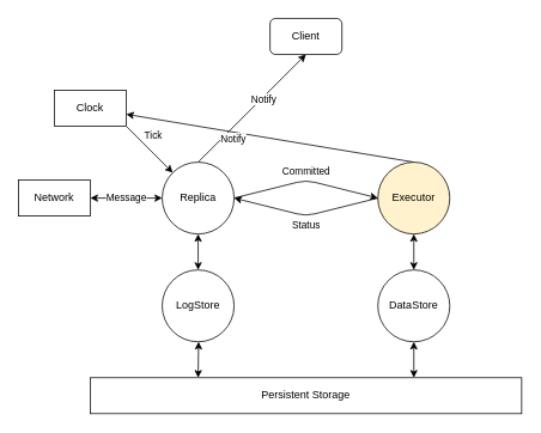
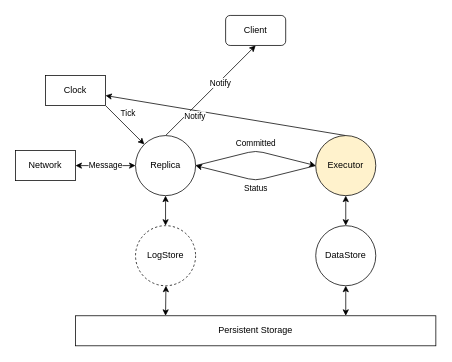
  <mxCell id="0" />
  <mxCell id="1" parent="0" />
  <mxCell id="2" value="Persistent Storage" style="rounded=0;whiteSpace=wrap;html=1;" parent="1" vertex="1"><mxGeometry x="100" y="420" width="480" height="40" as="geometry" /></mxCell>
  <mxCell id="3" style="edgeStyle=none;html=1;entryX=0.25;entryY=0;entryDx=0;entryDy=0;startArrow=classic;startFill=1;" parent="1" source="4" target="2" edge="1"><mxGeometry relative="1" as="geometry" /></mxCell>
- <mxCell id="4" value="LogStore" style="ellipse;whiteSpace=wrap;html=1;aspect=fixed;" parent="1" vertex="1"><mxGeometry x="180" y="300" width="80" height="80" as="geometry" /></mxCell>
+ <mxCell id="4" value="LogStore" style="ellipse;whiteSpace=wrap;html=1;aspect=fixed;dashed=1;" parent="1" vertex="1"><mxGeometry x="180" y="300" width="80" height="80" as="geometry" /></mxCell>
  <mxCell id="5" style="edgeStyle=none;html=1;entryX=0.75;entryY=0;entryDx=0;entryDy=0;startArrow=classic;startFill=1;" parent="1" source="6" target="2" edge="1"><mxGeometry relative="1" as="geometry" /></mxCell>
  <mxCell id="6" value="DataStore" style="ellipse;whiteSpace=wrap;html=1;aspect=fixed;" parent="1" vertex="1"><mxGeometry x="420" y="300" width="80" height="80" as="geometry" /></mxCell>
  <mxCell id="7" style="edgeStyle=none;html=1;entryX=0.5;entryY=0;entryDx=0;entryDy=0;startArrow=classic;startFill=1;" parent="1" source="11" target="4" edge="1"><mxGeometry relative="1" as="geometry" /></mxCell>
  <mxCell id="8" value="Notify" style="edgeStyle=none;html=1;startArrow=none;startFill=0;exitX=0.5;exitY=0;exitDx=0;exitDy=0;entryX=0.5;entryY=1;entryDx=0;entryDy=0;" parent="1" source="11" target="17" edge="1"><mxGeometry x="0.185" y="-2" relative="1" as="geometry"><mxPoint x="220" y="60" as="targetPoint" /><mxPoint as="offset" /></mxGeometry></mxCell>
  <mxCell id="9" value="Committed" style="edgeStyle=none;html=1;exitX=1;exitY=0.5;exitDx=0;exitDy=0;startArrow=none;startFill=0;entryX=0;entryY=0.5;entryDx=0;entryDy=0;" parent="1" source="11" target="15" edge="1"><mxGeometry y="10" relative="1" as="geometry"><Array as="points"><mxPoint x="340" y="200" /></Array><mxPoint x="-2" as="offset" /></mxGeometry></mxCell>
  <mxCell id="10" value="Message" style="edgeStyle=none;html=1;exitX=0;exitY=0.5;exitDx=0;exitDy=0;entryX=1;entryY=0.5;entryDx=0;entryDy=0;startArrow=classic;startFill=1;" parent="1" source="11" target="18" edge="1"><mxGeometry relative="1" as="geometry" /></mxCell>
  <mxCell id="11" value="Replica" style="ellipse;whiteSpace=wrap;html=1;aspect=fixed;" parent="1" vertex="1"><mxGeometry x="180" y="180" width="80" height="80" as="geometry" /></mxCell>
  <mxCell id="12" style="edgeStyle=none;html=1;entryX=0.5;entryY=0;entryDx=0;entryDy=0;startArrow=classic;startFill=1;" parent="1" source="15" target="6" edge="1"><mxGeometry relative="1" as="geometry" /></mxCell>
  <mxCell id="13" value="Notify" style="edgeStyle=none;html=1;startArrow=none;startFill=0;exitX=0.5;exitY=0;exitDx=0;exitDy=0;" parent="1" source="15" target="19" edge="1"><mxGeometry x="0.25" y="7" relative="1" as="geometry"><mxPoint x="460" y="60" as="targetPoint" /><mxPoint as="offset" /></mxGeometry></mxCell>
  <mxCell id="14" value="Status" style="edgeStyle=none;html=1;exitX=0;exitY=0.5;exitDx=0;exitDy=0;entryX=1;entryY=0.5;entryDx=0;entryDy=0;startArrow=none;startFill=0;" parent="1" source="15" target="11" edge="1"><mxGeometry y="10" relative="1" as="geometry"><Array as="points"><mxPoint x="340" y="240" /></Array><mxPoint x="2" as="offset" /></mxGeometry></mxCell>
  <mxCell id="15" value="Executor" style="ellipse;whiteSpace=wrap;html=1;aspect=fixed;fillColor=#fff2cc;" parent="1" vertex="1"><mxGeometry x="420" y="180" width="80" height="80" as="geometry" /></mxCell>
  <mxCell id="16" value="Tick" style="edgeStyle=none;html=1;startArrow=none;startFill=0;entryX=0;entryY=0;entryDx=0;entryDy=0;exitX=1;exitY=1;exitDx=0;exitDy=0;" parent="1" source="19" target="11" edge="1"><mxGeometry x="-0.227" y="14" relative="1" as="geometry"><mxPoint x="60" y="260" as="sourcePoint" /><mxPoint x="192" y="248" as="targetPoint" /><mxPoint as="offset" /></mxGeometry></mxCell>
  <mxCell id="17" value="Client" style="rounded=1;whiteSpace=wrap;html=1;" parent="1" vertex="1"><mxGeometry x="300" width="80" height="40" as="geometry" y="20" /></mxCell>
  <mxCell id="18" value="Network" style="rounded=0;whiteSpace=wrap;html=1;" parent="1" vertex="1"><mxGeometry x="20" y="200" width="80" height="40" as="geometry" /></mxCell>
  <mxCell id="19" value="Clock" style="rounded=0;whiteSpace=wrap;html=1;" parent="1" vertex="1"><mxGeometry x="60" y="100" width="80" height="40" as="geometry" /></mxCell>
